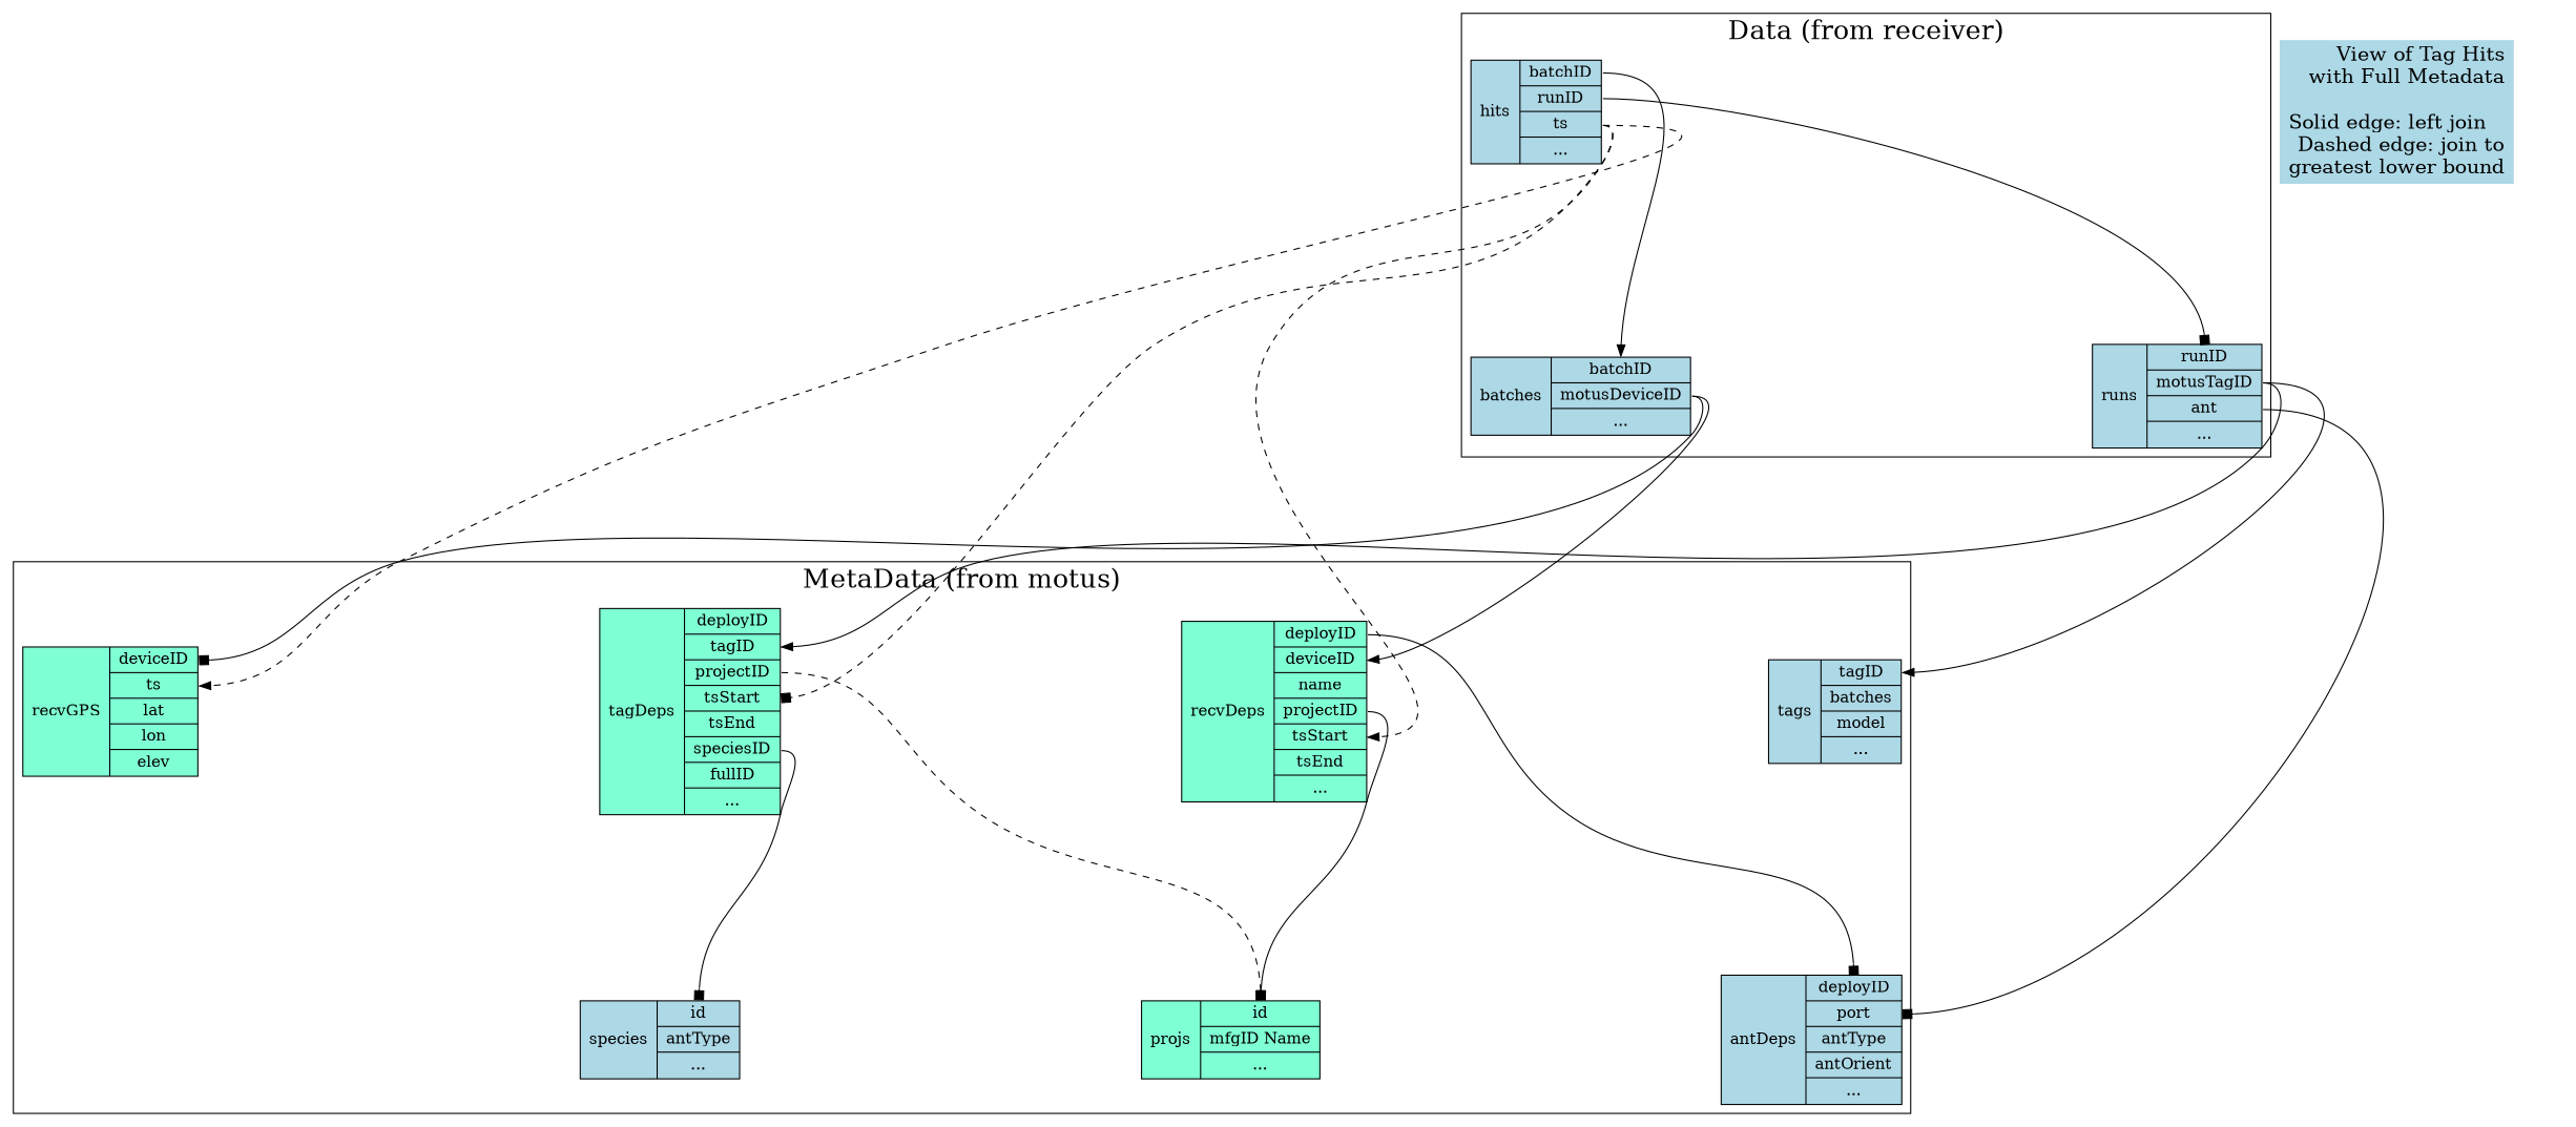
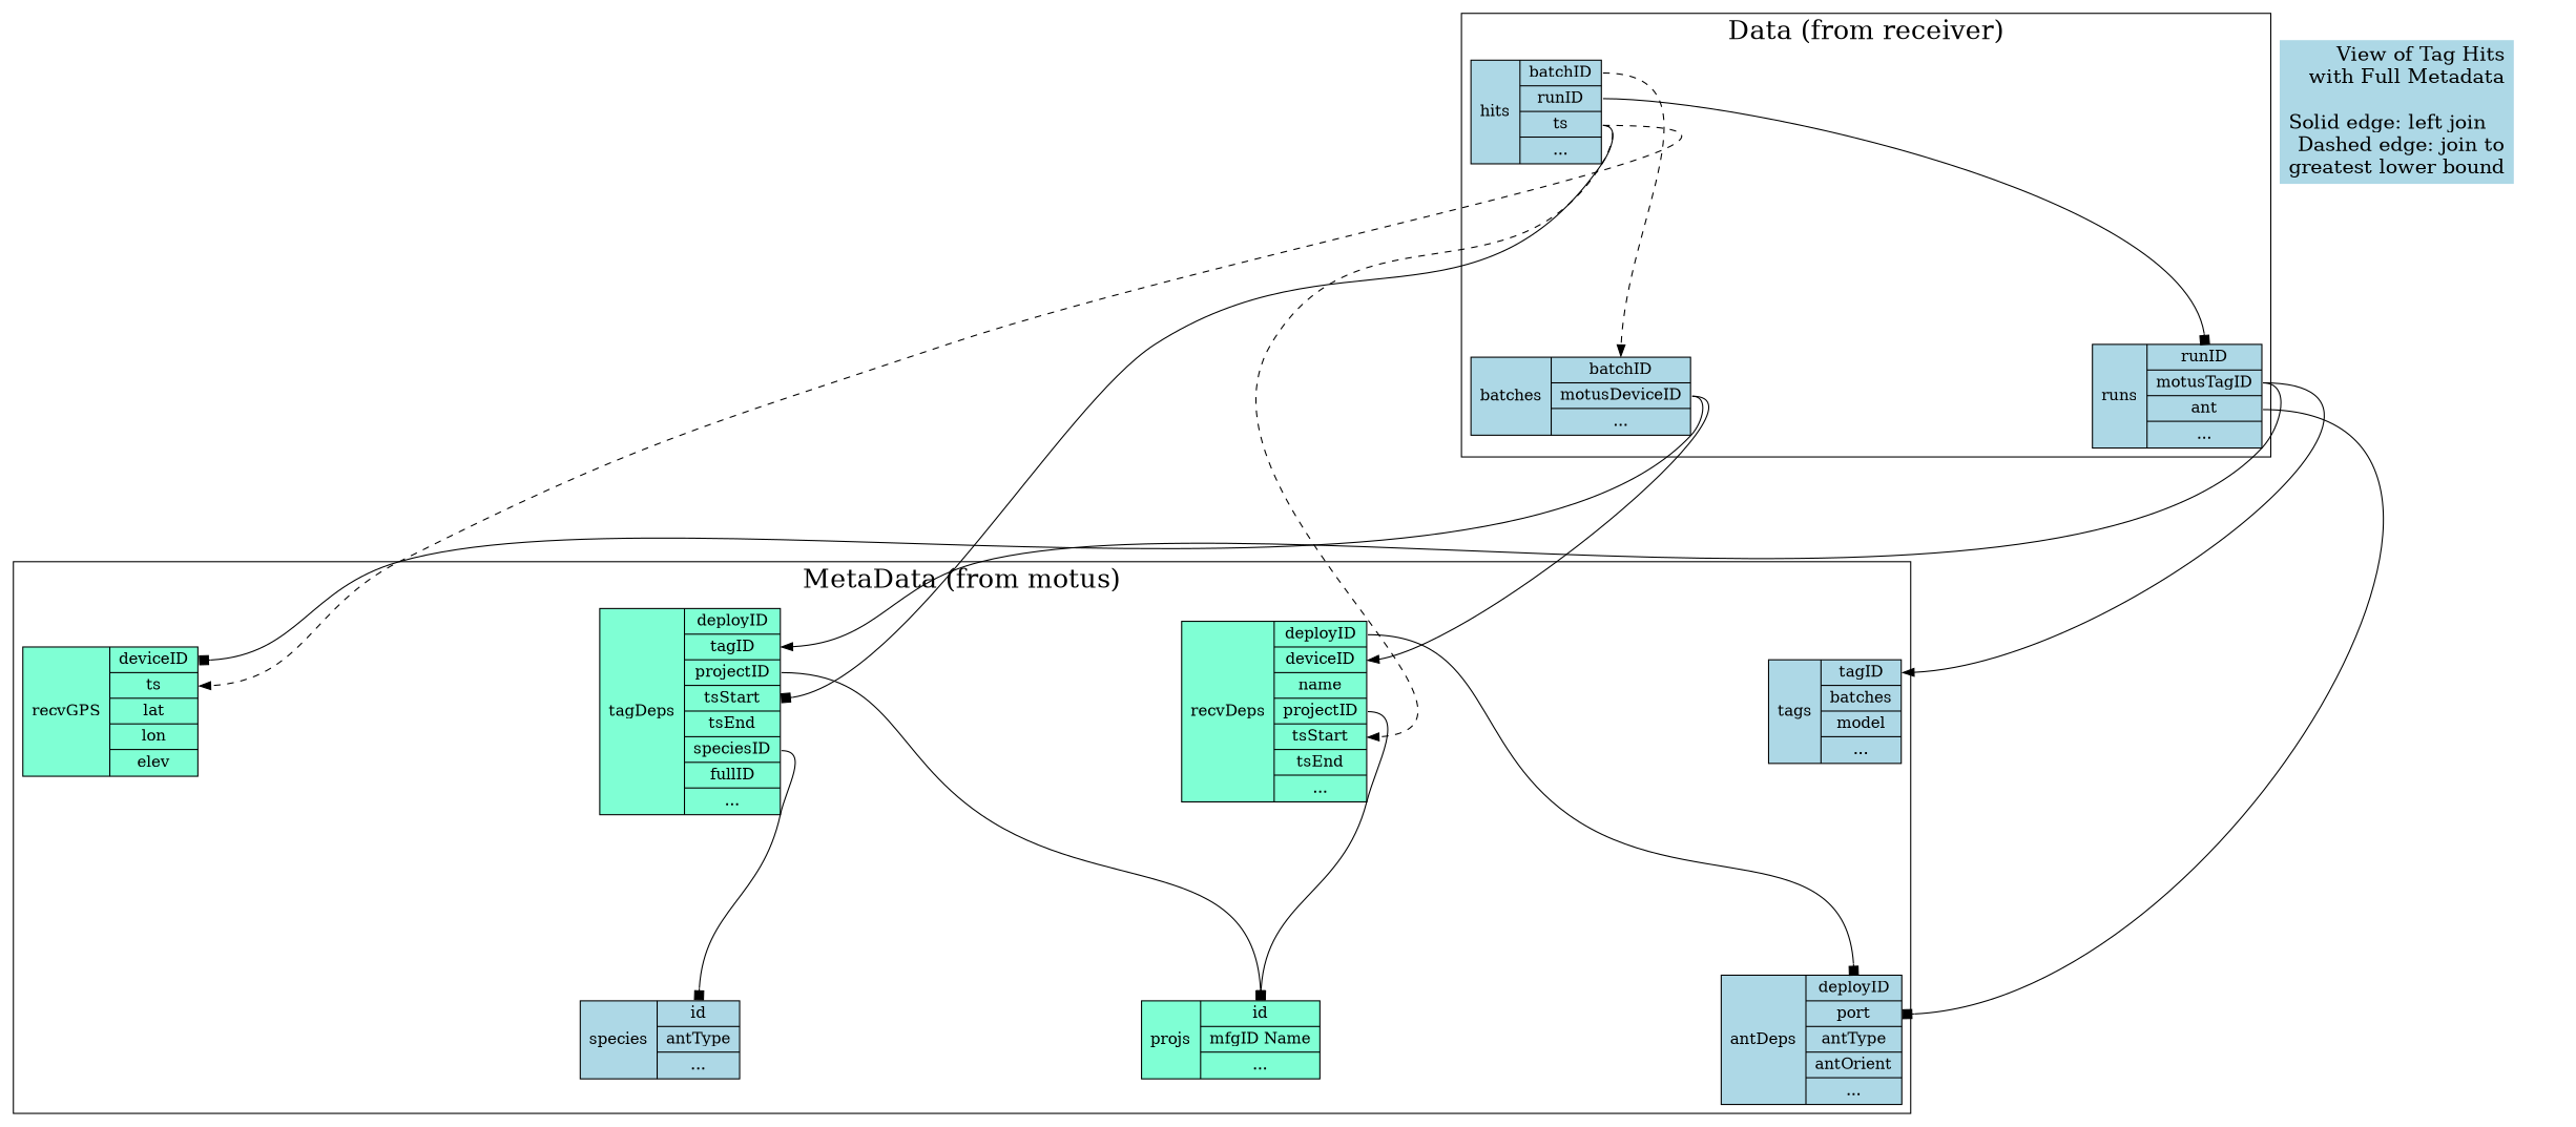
  digraph {
    nodesep=5
    ranksep=2
    node [fillcolor=lightblue shape=record style=filled]
    edge [arrowhead=box headport=id tailport=ts]
    n1 [label="runs|{<runID>runID|<motusTagID>motusTagID|<ant>ant|...}"]
    n2 [label="batches|{<batchID>batchID|<motusDeviceID>motusDeviceID|...}"]
    n3 [label="hits|{<batchID>batchID|<runID>runID|<ts>ts|...}"]
    n4 [label="tags|{<tagID>tagID|batches|model|...}"]
    n5 [fillcolor=aquamarine label="projs|{<id>id|mfgID Name|...}"]
    n6 [fillcolor=aquamarine label="tagDeps|{<deployID> deployID|<tagID>tagID|<projectID>projectID|<tsStart>tsStart|<tsEnd> tsEnd|<speciesID> speciesID|<fullID>fullID|...}"]
    n7 [label="species|{<id>id|antType|...}"]
    n8 [fillcolor=aquamarine label="recvDeps|{<deployID>deployID | <deviceID> deviceID|<name> name|<projectID> projectID|<tsStart> tsStart|<tsEnd> tsEnd|...}"]
    n9 [fillcolor=aquamarine label="recvGPS|{<deviceID>deviceID | <ts> ts|<lat> lat|<lon> lon|<elev> elev}"]
    n10 [label="antDeps|{<deployID>deployID |<port> port|<antType> antType|<antOrient> antOrient|...}"]
    n11 [fontsize=18 label="View of Tag Hits\rwith Full Metadata\r\lSolid edge: left join\lDashed edge: join to\rgreatest lower bound" shape=none]
    subgraph cluster_1 {
      fontsize=24
      label="Data (from receiver)"
      n1
      n2
      n3
    }
    subgraph cluster_2 {
      fontsize=24
      label="MetaData (from motus)"
      n4
      n5
      n6
      n7
      n8
      n9
      n10
    }
    n1 -> n4 [arrowhead=normal headport=tagID tailport=motusTagID]
    n1 -> n6 [arrowhead=normal headport=tagID tailport=motusTagID]
    n1 -> n10 [headport=port tailport=ant]
    n2 -> n8 [arrowhead=normal headport=deviceID tailport=motusDeviceID]
    n2 -> n9 [headport=deviceID tailport=motusDeviceID]
    n3 -> n1 [headport=runID tailport=runID]
-   n3 -> n2 [arrowhead=normal headport=batchID tailport=batchID]
-   n3 -> n6 [headport=tsStart style=dashed]
+   n3 -> n2 [arrowhead=normal headport=batchID tailport=batchID style=dashed]
+   n3 -> n6 [headport=tsStart style=solid]
    n3 -> n8 [arrowhead=normal headport=tsStart style=dashed]
    n3 -> n9 [arrowhead=normal headport=ts style=dashed]
-   n6 -> n5 [tailport=projectID style=dashed]
+   n6 -> n5 [tailport=projectID]
    n6 -> n7 [tailport=speciesID]
    n8 -> n5 [tailport=projectID]
    n8 -> n10 [headport=deployID tailport=deployID]
  }
